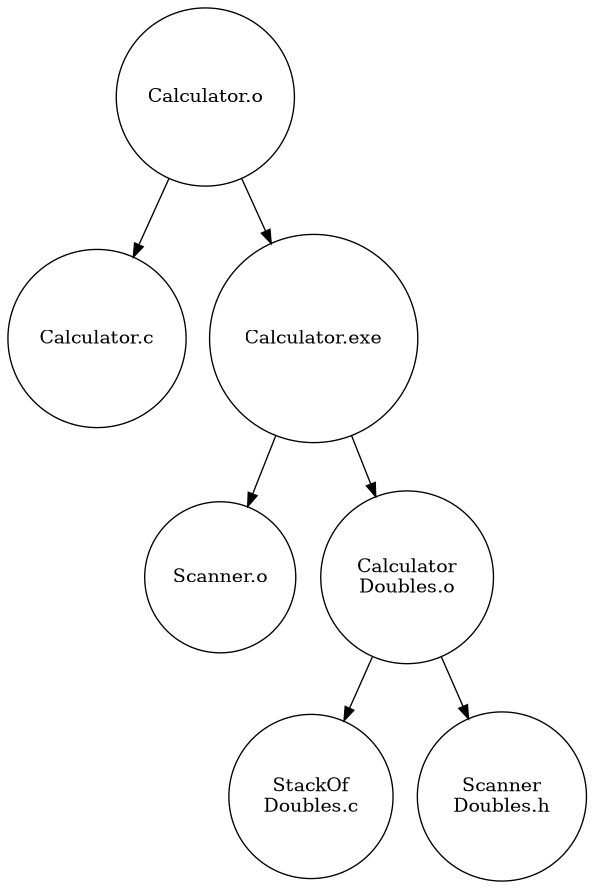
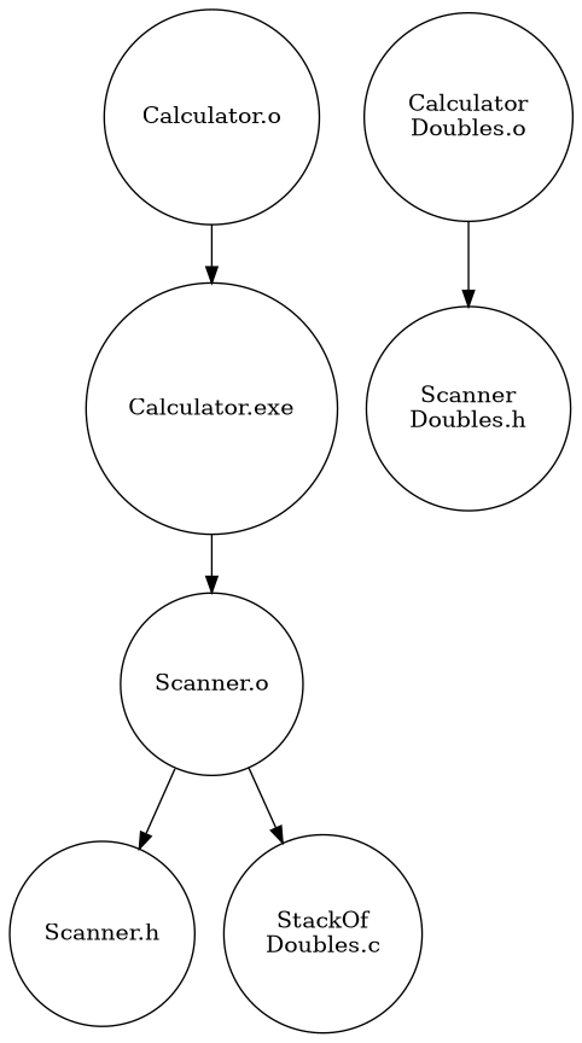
  digraph {
    bgcolor=white
    fontname=Arial
    fontsize=12
    node [shape=circle witdth=5]
-   n1 [label="Calculator.c"]
    n2 [label="Calculator.o"]
    n3 [label="Calculator.exe"]
    n4 [label="Scanner.o"]
    n5 [label="Calculator\nDoubles.o"]
+   n6 [label="Scanner.h"]
    n7 [label="StackOf\nDoubles.c"]
    n8 [label="Scanner\nDoubles.h"]
-   n2 -> n1
    n2 -> n3
    n3 -> n4
-   n3 -> n5
-   n5 -> n7
+   n4 -> n6
+   n4 -> n7
    n5 -> n8
  }
